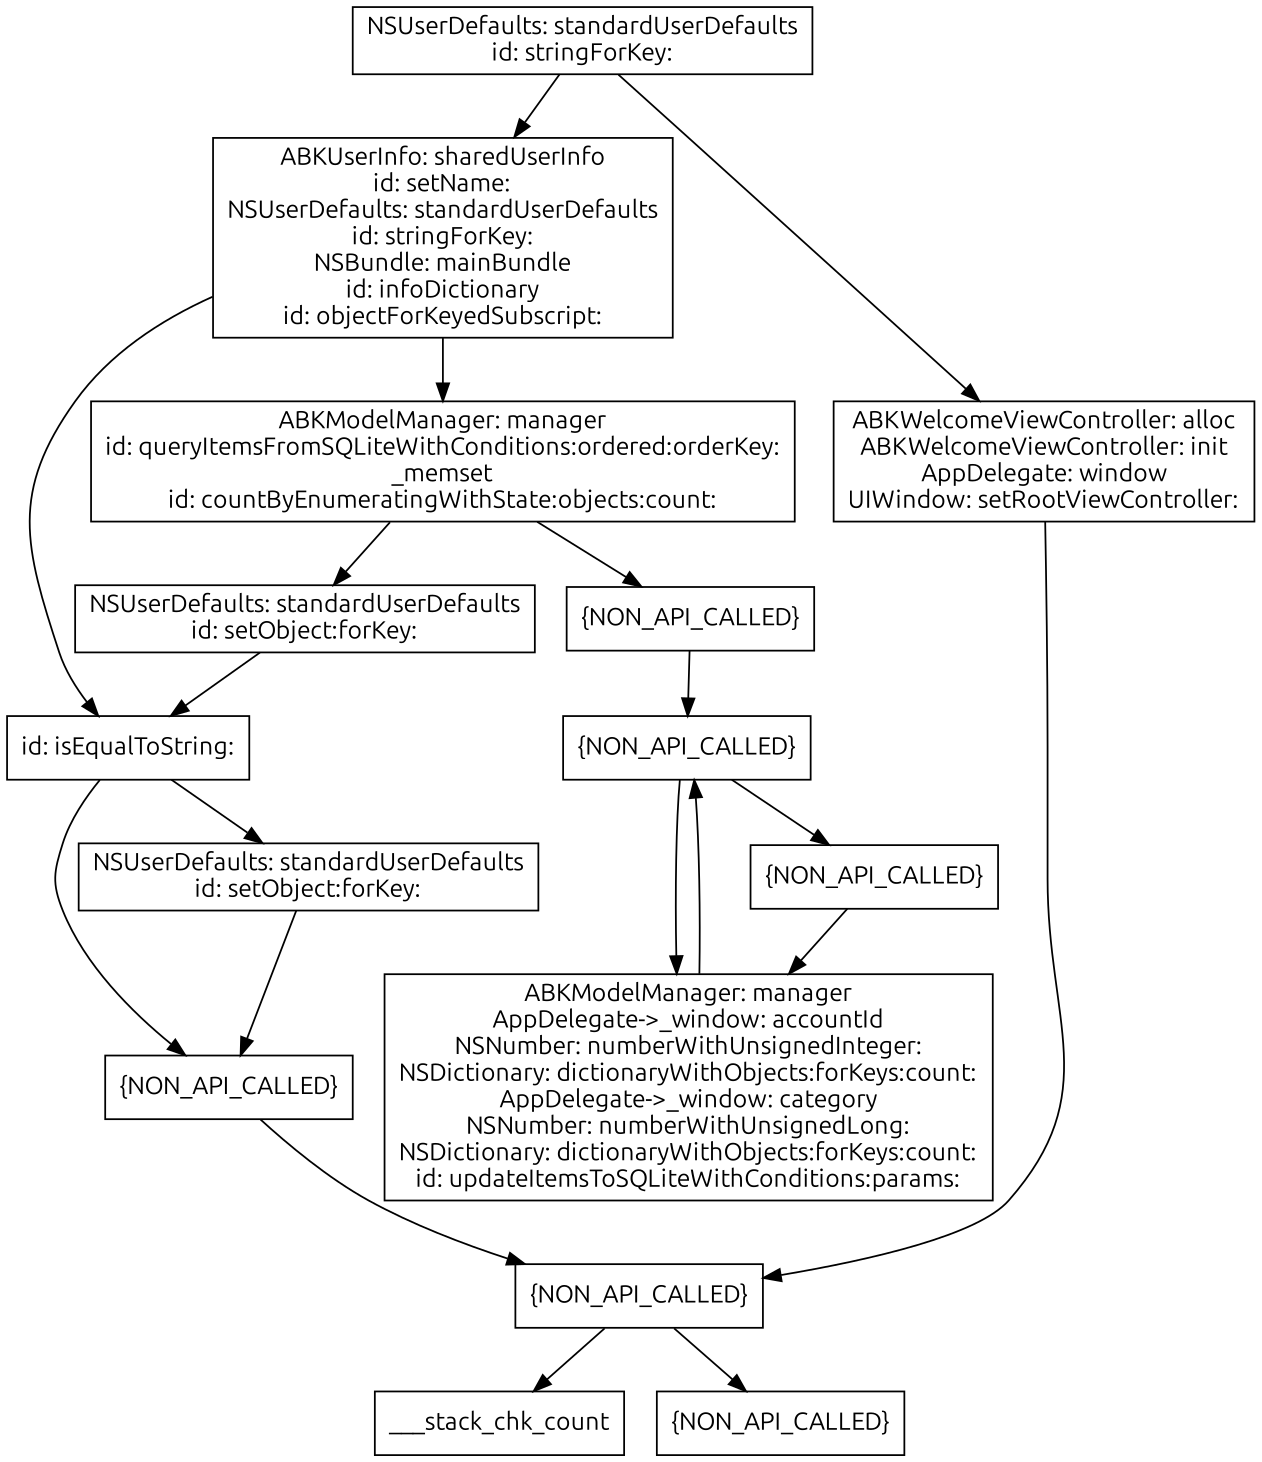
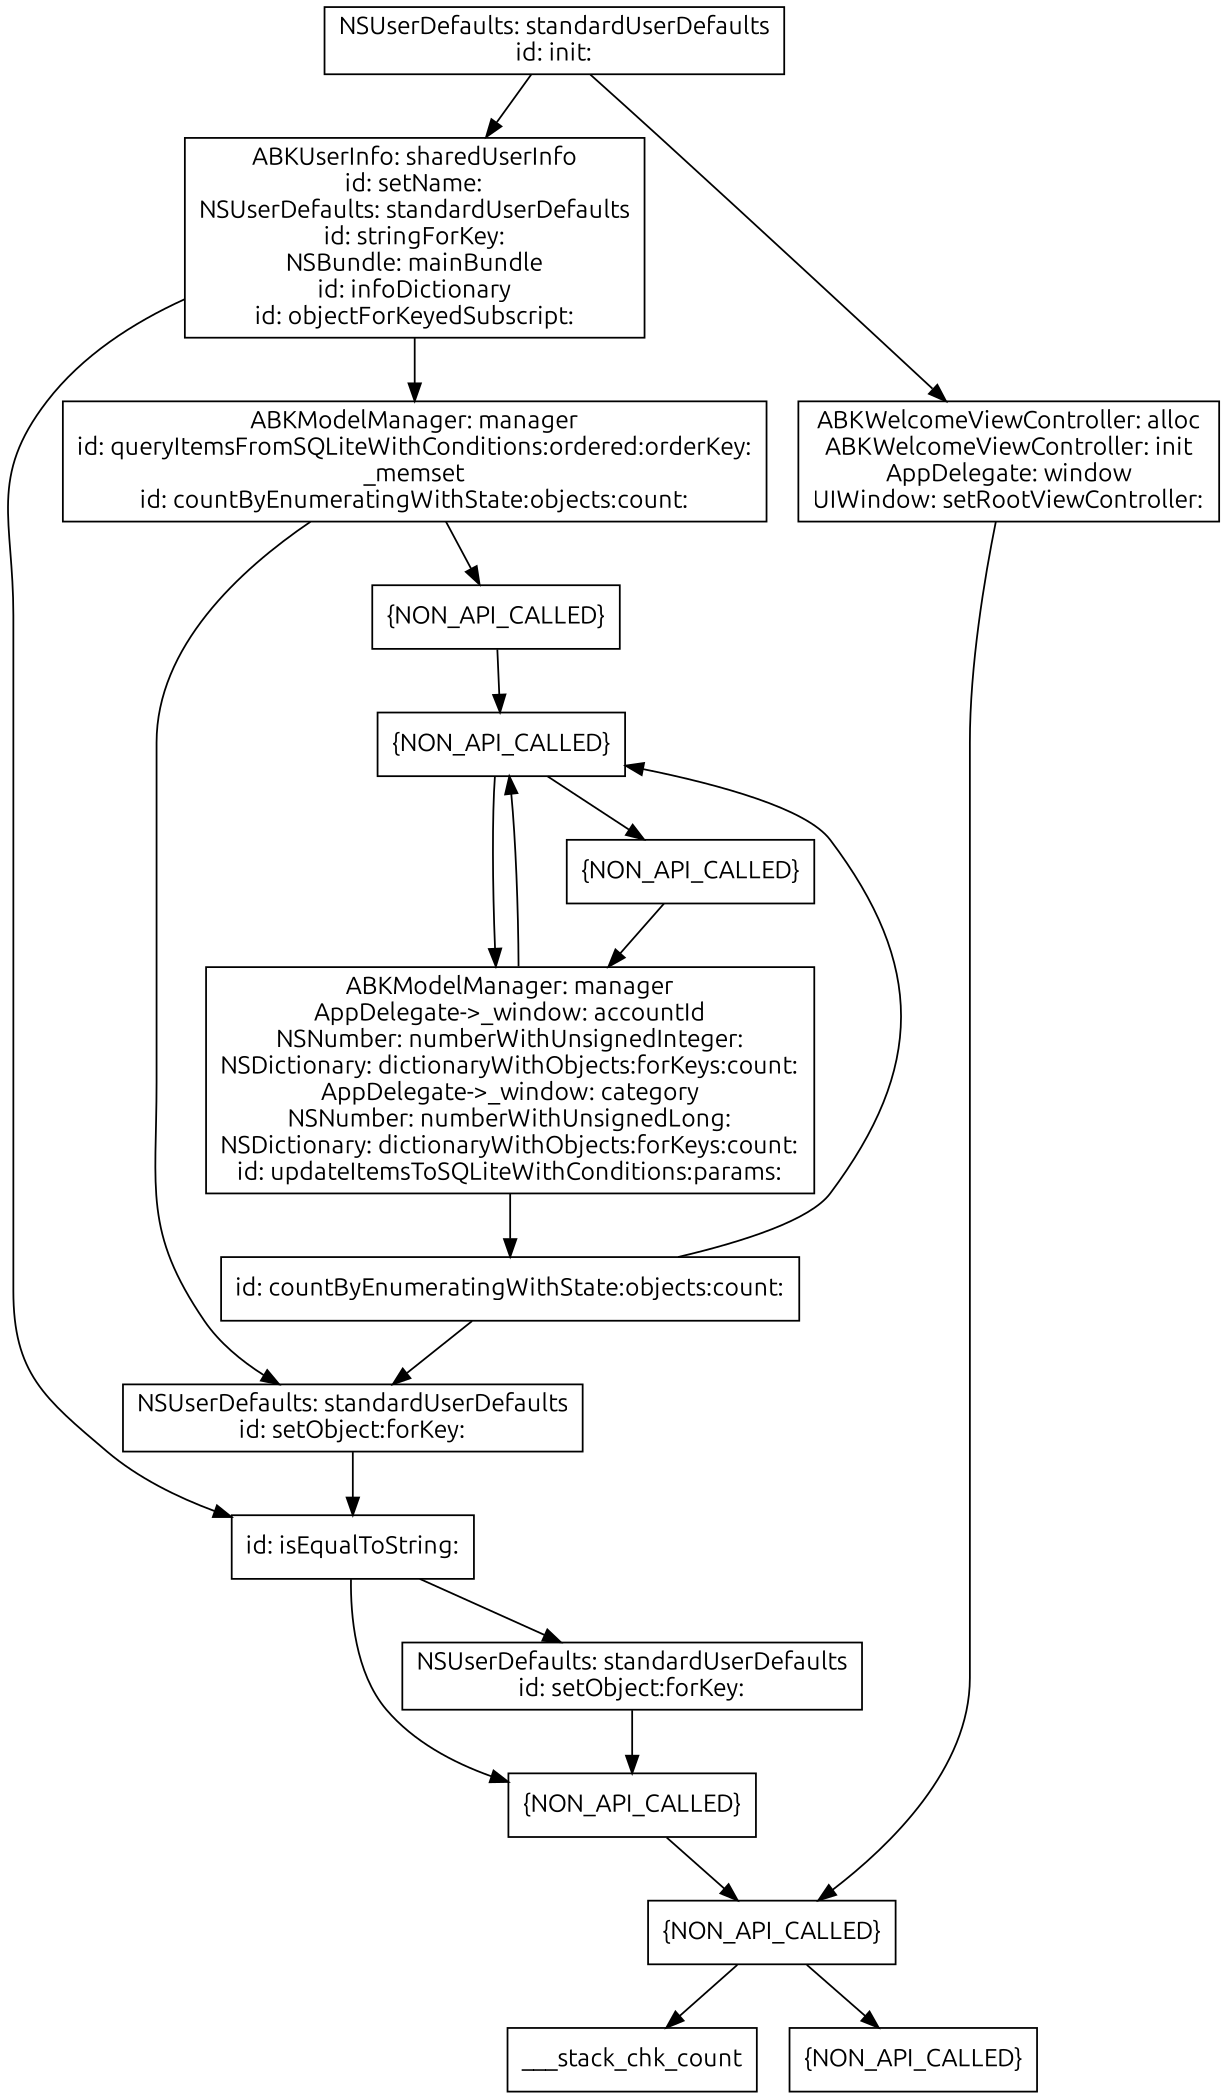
  digraph {
    fontname=Ubuntu
    node [fontname=Ubuntu shape=box]
    edge [fontname=Ubuntu]
-   n1 [label="NSUserDefaults: standardUserDefaults\nid: stringForKey:\n"]
+   n1 [label="NSUserDefaults: standardUserDefaults\nid: init:\n"]
    n2 [label="ABKUserInfo: sharedUserInfo\nid: setName:\nNSUserDefaults: standardUserDefaults\nid: stringForKey:\nNSBundle: mainBundle\nid: infoDictionary\nid: objectForKeyedSubscript:\n"]
    n3 [label="ABKWelcomeViewController: alloc\nABKWelcomeViewController: init\nAppDelegate: window\nUIWindow: setRootViewController:\n"]
    n4 [label="id: isEqualToString:\n"]
    n5 [label="ABKModelManager: manager\nid: queryItemsFromSQLiteWithConditions:ordered:orderKey:\n_memset\nid: countByEnumeratingWithState:objects:count:\n"]
    n6 [label="{NON_API_CALLED}"]
    n7 [label="{NON_API_CALLED}"]
    n8 [label="NSUserDefaults: standardUserDefaults\nid: setObject:forKey:\n"]
    n9 [label="NSUserDefaults: standardUserDefaults\nid: setObject:forKey:\n"]
    n10 [label="{NON_API_CALLED}"]
    n11 [label=___stack_chk_count]
    n12 [label="{NON_API_CALLED}"]
    n13 [label="{NON_API_CALLED}"]
    n14 [label="ABKModelManager: manager\nAppDelegate->_window: accountId\nNSNumber: numberWithUnsignedInteger:\nNSDictionary: dictionaryWithObjects:forKeys:count:\nAppDelegate->_window: category\nNSNumber: numberWithUnsignedLong:\nNSDictionary: dictionaryWithObjects:forKeys:count:\nid: updateItemsToSQLiteWithConditions:params:\n"]
    n15 [label="{NON_API_CALLED}"]
+   n16 [label="id: countByEnumeratingWithState:objects:count:\n"]
    n1 -> n2
    n1 -> n3
    n2 -> n4
    n2 -> n5
    n3 -> n6
    n4 -> n7
    n4 -> n8
    n5 -> n9
    n5 -> n10
    n6 -> n11
    n6 -> n12
    n7 -> n6
    n8 -> n7
    n9 -> n4
    n10 -> n13
    n13 -> n14
    n13 -> n15
    n14 -> n13
+   n14 -> n16
    n15 -> n14
+   n16 -> n9
+   n16 -> n13
  }
